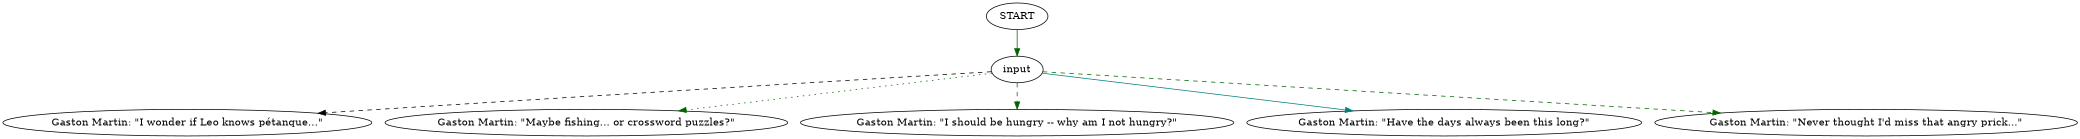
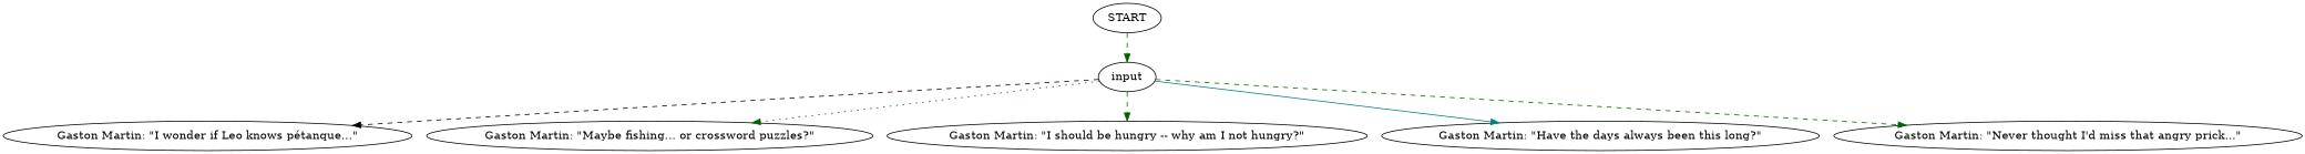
  digraph {
    edge [color=darkgreen style=dashed]
    n1 [label=START]
    n2 [label=input]
    n3 [label="Gaston Martin: \"I wonder if Leo knows pétanque...\""]
    n4 [label="Gaston Martin: \"Maybe fishing... or crossword puzzles?\""]
    n5 [label="Gaston Martin: \"I should be hungry -- why am I not hungry?\""]
    n6 [label="Gaston Martin: \"Have the days always been this long?\""]
    n7 [label="Gaston Martin: \"Never thought I'd miss that angry prick...\""]
-   n1 -> n2 [style=solid]
+   n1 -> n2
    n2 -> n3 [color=black]
    n2 -> n4 [style=dotted]
    n2 -> n5
    n2 -> n6 [color=teal style=solid]
    n2 -> n7
  }
